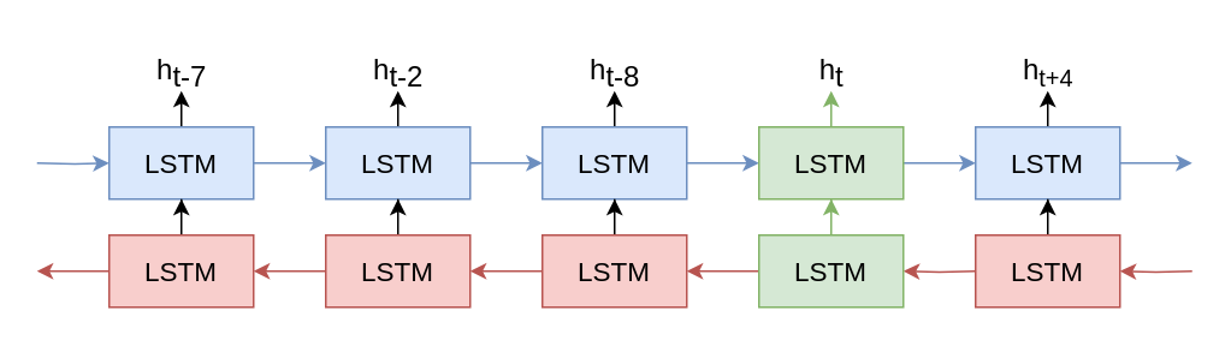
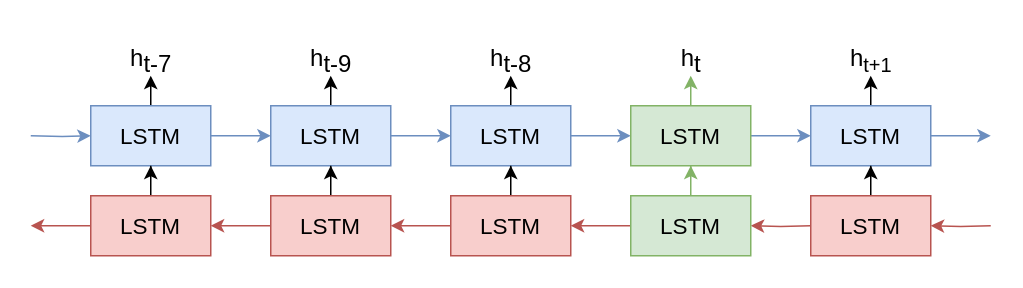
  <mxCell id="0" />
  <mxCell id="1" parent="0" />
  <mxCell id="2" style="edgeStyle=orthogonalEdgeStyle;rounded=0;orthogonalLoop=1;jettySize=auto;html=1;entryX=0;entryY=0.5;entryDx=0;entryDy=0;fillColor=#dae8fc;strokeColor=#6c8ebf;" edge="1" parent="1" target="5"><mxGeometry relative="1" as="geometry"><mxPoint x="20" y="90" as="sourcePoint" /></mxGeometry></mxCell>
  <mxCell id="3" style="edgeStyle=orthogonalEdgeStyle;rounded=0;orthogonalLoop=1;jettySize=auto;html=1;entryX=0;entryY=0.5;entryDx=0;entryDy=0;fillColor=#dae8fc;strokeColor=#6c8ebf;" edge="1" parent="1" source="5" target="8"><mxGeometry relative="1" as="geometry" /></mxCell>
  <mxCell id="4" style="edgeStyle=orthogonalEdgeStyle;rounded=0;orthogonalLoop=1;jettySize=auto;html=1;" edge="1" parent="1" source="5"><mxGeometry relative="1" as="geometry"><mxPoint x="100" y="50" as="targetPoint" /></mxGeometry></mxCell>
  <mxCell id="5" value="LSTM" style="rounded=0;whiteSpace=wrap;html=1;fillColor=#dae8fc;fontSize=15;strokeColor=#6c8ebf;" vertex="1" parent="1"><mxGeometry x="60" y="70" width="80" height="40" as="geometry" /></mxCell>
  <mxCell id="6" style="edgeStyle=orthogonalEdgeStyle;rounded=0;orthogonalLoop=1;jettySize=auto;html=1;entryX=0;entryY=0.5;entryDx=0;entryDy=0;fillColor=#dae8fc;strokeColor=#6c8ebf;" edge="1" parent="1" source="8" target="11"><mxGeometry relative="1" as="geometry" /></mxCell>
  <mxCell id="7" style="edgeStyle=orthogonalEdgeStyle;rounded=0;orthogonalLoop=1;jettySize=auto;html=1;" edge="1" parent="1" source="8"><mxGeometry relative="1" as="geometry"><mxPoint x="220" y="50" as="targetPoint" /></mxGeometry></mxCell>
  <mxCell id="8" value="LSTM" style="rounded=0;whiteSpace=wrap;html=1;fillColor=#dae8fc;fontSize=15;strokeColor=#6c8ebf;" vertex="1" parent="1"><mxGeometry x="180" y="70" width="80" height="40" as="geometry" /></mxCell>
  <mxCell id="9" style="edgeStyle=orthogonalEdgeStyle;rounded=0;orthogonalLoop=1;jettySize=auto;html=1;entryX=0;entryY=0.5;entryDx=0;entryDy=0;fillColor=#dae8fc;strokeColor=#6c8ebf;" edge="1" parent="1" source="11" target="14"><mxGeometry relative="1" as="geometry" /></mxCell>
  <mxCell id="10" style="edgeStyle=orthogonalEdgeStyle;rounded=0;orthogonalLoop=1;jettySize=auto;html=1;" edge="1" parent="1" source="11"><mxGeometry relative="1" as="geometry"><mxPoint x="340" y="50" as="targetPoint" /></mxGeometry></mxCell>
  <mxCell id="11" value="LSTM" style="rounded=0;whiteSpace=wrap;html=1;fillColor=#dae8fc;fontSize=15;strokeColor=#6c8ebf;" vertex="1" parent="1"><mxGeometry x="300" y="70" width="80" height="40" as="geometry" /></mxCell>
  <mxCell id="12" style="edgeStyle=orthogonalEdgeStyle;rounded=0;orthogonalLoop=1;jettySize=auto;html=1;fillColor=#dae8fc;strokeColor=#6c8ebf;" edge="1" parent="1" source="14"><mxGeometry relative="1" as="geometry"><mxPoint x="540" y="90" as="targetPoint" /></mxGeometry></mxCell>
  <mxCell id="13" style="edgeStyle=orthogonalEdgeStyle;rounded=0;orthogonalLoop=1;jettySize=auto;html=1;fillColor=#d5e8d4;strokeColor=#82b366;" edge="1" parent="1" source="14"><mxGeometry relative="1" as="geometry"><mxPoint x="460" y="50" as="targetPoint" /></mxGeometry></mxCell>
  <mxCell id="14" value="LSTM" style="rounded=0;whiteSpace=wrap;html=1;fillColor=#d5e8d4;fontSize=15;strokeColor=#82b366;" vertex="1" parent="1"><mxGeometry x="420" y="70" width="80" height="40" as="geometry" /></mxCell>
  <mxCell id="15" style="edgeStyle=orthogonalEdgeStyle;rounded=0;orthogonalLoop=1;jettySize=auto;html=1;entryX=1;entryY=0.5;entryDx=0;entryDy=0;fillColor=#f8cecc;strokeColor=#b85450;" edge="1" parent="1" source="17"><mxGeometry relative="1" as="geometry"><mxPoint x="20" y="150" as="targetPoint" /></mxGeometry></mxCell>
  <mxCell id="16" value="" style="edgeStyle=orthogonalEdgeStyle;rounded=0;orthogonalLoop=1;jettySize=auto;html=1;" edge="1" parent="1" source="17" target="5"><mxGeometry relative="1" as="geometry" /></mxCell>
  <mxCell id="17" value="LSTM" style="rounded=0;whiteSpace=wrap;html=1;fillColor=#f8cecc;fontSize=15;strokeColor=#b85450;" vertex="1" parent="1"><mxGeometry x="60" y="130" width="80" height="40" as="geometry" /></mxCell>
  <mxCell id="18" style="edgeStyle=orthogonalEdgeStyle;rounded=0;orthogonalLoop=1;jettySize=auto;html=1;entryX=1;entryY=0.5;entryDx=0;entryDy=0;fillColor=#f8cecc;strokeColor=#b85450;" edge="1" parent="1" source="20" target="17"><mxGeometry relative="1" as="geometry" /></mxCell>
  <mxCell id="19" value="" style="edgeStyle=orthogonalEdgeStyle;rounded=0;orthogonalLoop=1;jettySize=auto;html=1;" edge="1" parent="1" source="20" target="8"><mxGeometry relative="1" as="geometry" /></mxCell>
  <mxCell id="20" value="LSTM" style="rounded=0;whiteSpace=wrap;html=1;fillColor=#f8cecc;fontSize=15;strokeColor=#b85450;" vertex="1" parent="1"><mxGeometry x="180" y="130" width="80" height="40" as="geometry" /></mxCell>
  <mxCell id="21" style="edgeStyle=orthogonalEdgeStyle;rounded=0;orthogonalLoop=1;jettySize=auto;html=1;entryX=1;entryY=0.5;entryDx=0;entryDy=0;fillColor=#f8cecc;strokeColor=#b85450;" edge="1" parent="1" source="23" target="20"><mxGeometry relative="1" as="geometry" /></mxCell>
  <mxCell id="22" value="" style="edgeStyle=orthogonalEdgeStyle;rounded=0;orthogonalLoop=1;jettySize=auto;html=1;" edge="1" parent="1" source="23" target="11"><mxGeometry relative="1" as="geometry" /></mxCell>
  <mxCell id="23" value="LSTM" style="rounded=0;whiteSpace=wrap;html=1;fillColor=#f8cecc;fontSize=15;strokeColor=#b85450;" vertex="1" parent="1"><mxGeometry x="300" y="130" width="80" height="40" as="geometry" /></mxCell>
  <mxCell id="24" style="edgeStyle=orthogonalEdgeStyle;rounded=0;orthogonalLoop=1;jettySize=auto;html=1;entryX=1;entryY=0.5;entryDx=0;entryDy=0;fillColor=#f8cecc;strokeColor=#b85450;" edge="1" parent="1" source="27" target="23"><mxGeometry relative="1" as="geometry" /></mxCell>
  <mxCell id="25" value="" style="edgeStyle=orthogonalEdgeStyle;rounded=0;orthogonalLoop=1;jettySize=auto;html=1;fillColor=#d5e8d4;strokeColor=#82b366;" edge="1" parent="1" source="27" target="14"><mxGeometry relative="1" as="geometry" /></mxCell>
  <mxCell id="26" style="edgeStyle=orthogonalEdgeStyle;rounded=0;orthogonalLoop=1;jettySize=auto;html=1;fillColor=#f8cecc;strokeColor=#b85450;" edge="1" parent="1" target="27"><mxGeometry relative="1" as="geometry"><mxPoint x="540" y="150" as="sourcePoint" /></mxGeometry></mxCell>
  <mxCell id="27" value="LSTM" style="rounded=0;whiteSpace=wrap;html=1;fillColor=#d5e8d4;fontSize=15;strokeColor=#82b366;" vertex="1" parent="1"><mxGeometry x="420" y="130" width="80" height="40" as="geometry" /></mxCell>
  <mxCell id="28" value="h&lt;sub style=&quot;font-size: 16px;&quot;&gt;t&lt;/sub&gt;" style="text;html=1;align=center;verticalAlign=middle;resizable=0;points=[];autosize=1;strokeColor=none;fillColor=none;fontSize=16;" vertex="1" parent="1"><mxGeometry x="440" y="20" width="40" height="40" as="geometry" /></mxCell>
  <mxCell id="29" value="h&lt;sub style=&quot;font-size: 16px;&quot;&gt;t-8&lt;/sub&gt;" style="text;html=1;align=center;verticalAlign=middle;resizable=0;points=[];autosize=1;strokeColor=none;fillColor=none;fontSize=16;" vertex="1" parent="1"><mxGeometry x="315" y="20" width="50" height="40" as="geometry" /></mxCell>
- <mxCell id="30" value="h&lt;sub style=&quot;font-size: 16px;&quot;&gt;t-2&lt;/sub&gt;" style="text;html=1;align=center;verticalAlign=middle;resizable=0;points=[];autosize=1;strokeColor=none;fillColor=none;fontSize=16;" vertex="1" parent="1"><mxGeometry x="195" y="20" width="50" height="40" as="geometry" /></mxCell>
+ <mxCell id="30" value="h&lt;sub style=&quot;font-size: 16px;&quot;&gt;t-9&lt;/sub&gt;" style="text;html=1;align=center;verticalAlign=middle;resizable=0;points=[];autosize=1;strokeColor=none;fillColor=none;fontSize=16;" vertex="1" parent="1"><mxGeometry x="195" y="20" width="50" height="40" as="geometry" /></mxCell>
  <mxCell id="31" value="h&lt;sub style=&quot;font-size: 16px;&quot;&gt;t-7&lt;/sub&gt;" style="text;html=1;align=center;verticalAlign=middle;resizable=0;points=[];autosize=1;strokeColor=none;fillColor=none;fontSize=16;" vertex="1" parent="1"><mxGeometry x="75" y="20" width="50" height="40" as="geometry" /></mxCell>
  <mxCell id="32" style="edgeStyle=orthogonalEdgeStyle;rounded=0;orthogonalLoop=1;jettySize=auto;html=1;" edge="1" parent="1" source="34"><mxGeometry relative="1" as="geometry"><mxPoint x="580" y="50" as="targetPoint" /></mxGeometry></mxCell>
  <mxCell id="33" style="edgeStyle=orthogonalEdgeStyle;rounded=0;orthogonalLoop=1;jettySize=auto;html=1;fillColor=#dae8fc;strokeColor=#6c8ebf;" edge="1" parent="1" source="34"><mxGeometry relative="1" as="geometry"><mxPoint x="660" y="90" as="targetPoint" /></mxGeometry></mxCell>
  <mxCell id="34" value="LSTM" style="rounded=0;whiteSpace=wrap;html=1;fillColor=#dae8fc;fontSize=15;strokeColor=#6c8ebf;" vertex="1" parent="1"><mxGeometry x="540" y="70" width="80" height="40" as="geometry" /></mxCell>
  <mxCell id="35" value="" style="edgeStyle=orthogonalEdgeStyle;rounded=0;orthogonalLoop=1;jettySize=auto;html=1;" edge="1" parent="1" source="37" target="34"><mxGeometry relative="1" as="geometry" /></mxCell>
  <mxCell id="36" style="edgeStyle=orthogonalEdgeStyle;rounded=0;orthogonalLoop=1;jettySize=auto;html=1;fillColor=#f8cecc;strokeColor=#b85450;" edge="1" parent="1" target="37"><mxGeometry relative="1" as="geometry"><mxPoint x="660" y="150" as="sourcePoint" /></mxGeometry></mxCell>
  <mxCell id="37" value="LSTM" style="rounded=0;whiteSpace=wrap;html=1;fillColor=#f8cecc;fontSize=15;strokeColor=#b85450;" vertex="1" parent="1"><mxGeometry x="540" y="130" width="80" height="40" as="geometry" /></mxCell>
- <mxCell id="38" value="h&lt;sub&gt;t+4&lt;/sub&gt;" style="text;html=1;align=center;verticalAlign=middle;resizable=0;points=[];autosize=1;strokeColor=none;fillColor=none;fontSize=16;" vertex="1" parent="1"><mxGeometry x="555" y="20" width="50" height="40" as="geometry" /></mxCell>
+ <mxCell id="38" value="h&lt;sub&gt;t+1&lt;/sub&gt;" style="text;html=1;align=center;verticalAlign=middle;resizable=0;points=[];autosize=1;strokeColor=none;fillColor=none;fontSize=16;" vertex="1" parent="1"><mxGeometry x="555" y="20" width="50" height="40" as="geometry" /></mxCell>
